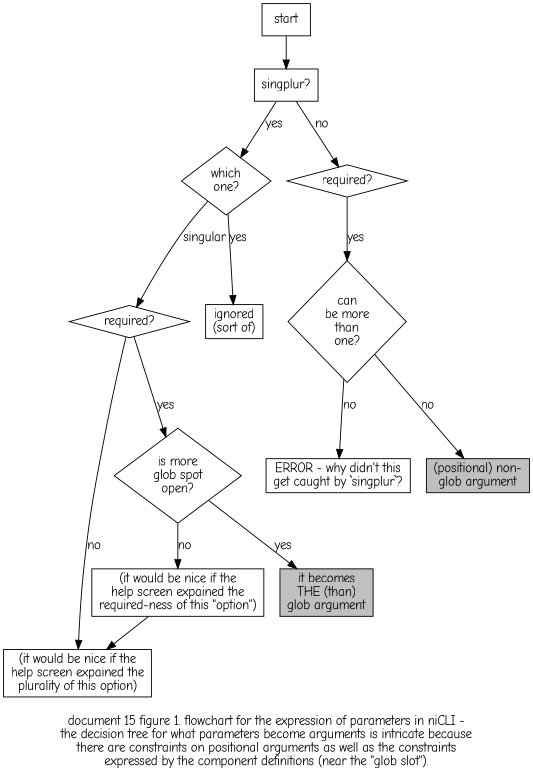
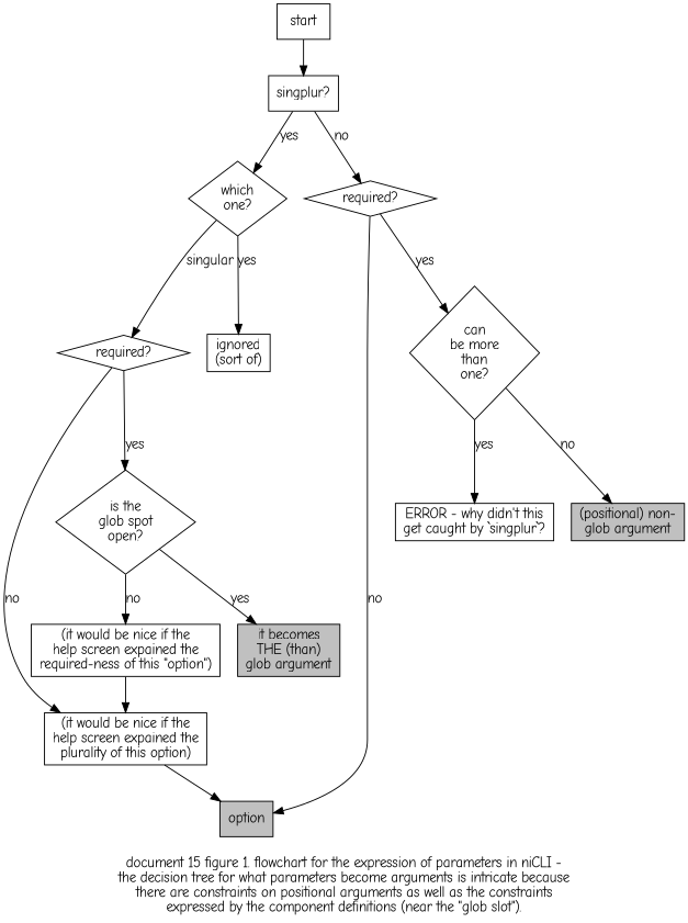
  digraph {
    fontname="Comic Neue"
    label="\ndocument 15 figure 1. flowchart for the expression of parameters in niCLI -\nthe decision tree for what parameters become arguments is intricate because\nthere are constraints on positional arguments as well as the constraints\nexpressed by the component definitions (near the \"glob slot\")."
    node [fontname="Comic Neue" shape=rectangle]
    edge [fontname="Comic Neue"]
    n1 [label=start]
    n2 [label="singplur?" shape=box]
    n3 [label="which\none?" shape=diamond]
    n4 [label="required?" shape=diamond]
    n5 [label="required?" shape=diamond]
    n6 [label="ignored\n(sort of)"]
+   n7 [fillcolor=grey label=option style=filled]
    n8 [label="can\nbe more\nthan\none?" shape=diamond]
    n9 [label="(it would be nice if the\nhelp screen expained the\nplurality of this option)"]
-   n10 [label="is more\nglob spot\nopen?" shape=diamond]
+   n10 [label="is the\nglob spot\nopen?" shape=diamond]
    n11 [label="ERROR - why didn't this\nget caught by `singplur`?"]
    n12 [fillcolor=grey label="(positional) non-\nglob argument" style=filled]
    n13 [label="(it would be nice if the\nhelp screen expained the\nrequired-ness of this \"option\")"]
    n14 [fillcolor=grey label="it becomes\nTHE (than)\nglob argument" style=filled]
    n1 -> n2
    n2 -> n3 [label=yes]
    n2 -> n4 [label=no]
    n3 -> n5 [label=singular]
    n3 -> n6 [label=yes]
+   n4 -> n7 [label=no]
    n4 -> n8 [label=yes]
    n5 -> n9 [label=no shape=diamond]
    n5 -> n10 [label=yes shape=diamond]
-   n8 -> n11 [label=no]
+   n8 -> n11 [label=yes]
    n8 -> n12 [label=no]
+   n9 -> n7
    n10 -> n13 [label=no shape=diamond]
    n10 -> n14 [label=yes shape=diamond]
    n13 -> n9
  }
